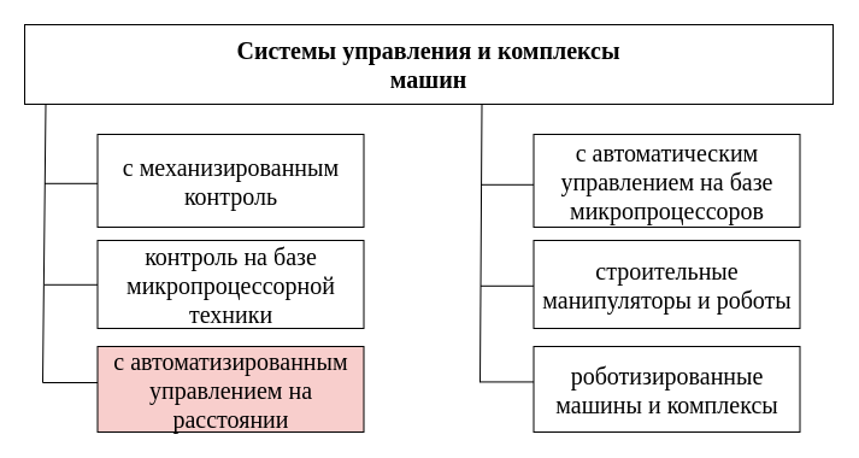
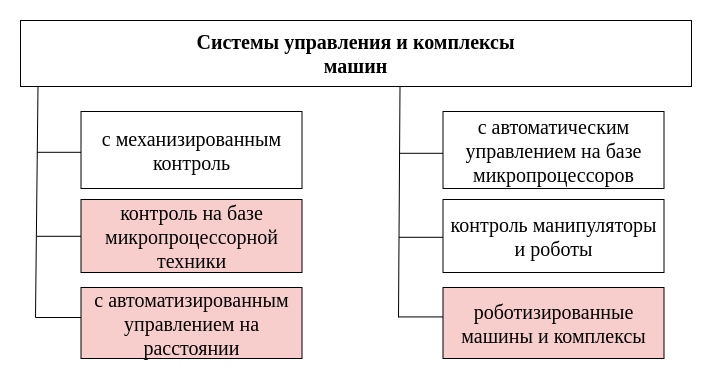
  <mxCell id="0" />
  <mxCell id="1" parent="0" />
  <mxCell id="2" value="Системы управления&amp;nbsp;и комплексы&lt;div&gt;машин&lt;/div&gt;" style="rounded=0;whiteSpace=wrap;html=1;fontSize=20;fontStyle=1;fontFamily=Times New Roman;" vertex="1" parent="1"><mxGeometry x="20" y="20" width="671" height="66" as="geometry" /></mxCell>
  <mxCell id="3" value="с автоматическим управлением на базе микропроцессоров" style="rounded=0;whiteSpace=wrap;html=1;fontSize=20;fontFamily=Times New Roman;" vertex="1" parent="1"><mxGeometry x="442.5" y="111" width="221" height="77" as="geometry" /></mxCell>
- <mxCell id="4" value="строительные манипуляторы и роботы" style="rounded=0;whiteSpace=wrap;html=1;fontSize=20;fontFamily=Times New Roman;" vertex="1" parent="1"><mxGeometry x="442.5" y="199" width="221" height="73" as="geometry" /></mxCell>
- <mxCell id="5" value="роботизированные машины и комплексы" style="rounded=0;whiteSpace=wrap;html=1;fontSize=20;fontFamily=Times New Roman;" vertex="1" parent="1"><mxGeometry x="442.5" y="287" width="221" height="71" as="geometry" /></mxCell>
+ <mxCell id="4" value="контроль манипуляторы и роботы" style="rounded=0;whiteSpace=wrap;html=1;fontSize=20;fontFamily=Times New Roman;" vertex="1" parent="1"><mxGeometry x="442.5" y="199" width="221" height="73" as="geometry" /></mxCell>
+ <mxCell id="5" value="роботизированные машины и комплексы" style="rounded=0;whiteSpace=wrap;html=1;fontSize=20;fontFamily=Times New Roman;fillColor=#f8cecc;" vertex="1" parent="1"><mxGeometry x="442.5" y="287" width="221" height="71" as="geometry" /></mxCell>
  <mxCell id="6" value="" style="endArrow=none;html=1;rounded=0;entryX=0.09;entryY=0.999;entryDx=0;entryDy=0;entryPerimeter=0;" edge="1" parent="1"><mxGeometry width="50" height="50" relative="1" as="geometry"><mxPoint x="398" y="317" as="sourcePoint" /><mxPoint x="399.5" y="86" as="targetPoint" /></mxGeometry></mxCell>
  <mxCell id="7" value="" style="endArrow=none;html=1;rounded=0;entryX=0;entryY=0.5;entryDx=0;entryDy=0;" edge="1" parent="1"><mxGeometry width="50" height="50" relative="1" as="geometry"><mxPoint x="398.5" y="316.43" as="sourcePoint" /><mxPoint x="442.5" y="316.43" as="targetPoint" /></mxGeometry></mxCell>
  <mxCell id="8" value="" style="endArrow=none;html=1;rounded=0;entryX=0;entryY=0.5;entryDx=0;entryDy=0;" edge="1" parent="1"><mxGeometry width="50" height="50" relative="1" as="geometry"><mxPoint x="398.5" y="236.8" as="sourcePoint" /><mxPoint x="442.5" y="236.8" as="targetPoint" /></mxGeometry></mxCell>
  <mxCell id="9" value="" style="endArrow=none;html=1;rounded=0;entryX=0;entryY=0.5;entryDx=0;entryDy=0;" edge="1" parent="1"><mxGeometry width="50" height="50" relative="1" as="geometry"><mxPoint x="398.5" y="152.8" as="sourcePoint" /><mxPoint x="442.5" y="152.8" as="targetPoint" /></mxGeometry></mxCell>
  <mxCell id="10" value="с механизированным контроль" style="rounded=0;whiteSpace=wrap;html=1;fontSize=20;fontFamily=Times New Roman;" vertex="1" parent="1"><mxGeometry x="80.5" y="111" width="221" height="77" as="geometry" /></mxCell>
- <mxCell id="11" value="контроль на базе микропроцессорной техники" style="rounded=0;whiteSpace=wrap;html=1;fontSize=20;fontFamily=Times New Roman;" vertex="1" parent="1"><mxGeometry x="80.5" y="199" width="221" height="73" as="geometry" /></mxCell>
+ <mxCell id="11" value="контроль на базе микропроцессорной техники" style="rounded=0;whiteSpace=wrap;html=1;fontSize=20;fontFamily=Times New Roman;fillColor=#f8cecc;" vertex="1" parent="1"><mxGeometry x="80.5" y="199" width="221" height="73" as="geometry" /></mxCell>
  <mxCell id="12" value="с автоматизированным управлением на расстоянии" style="rounded=0;whiteSpace=wrap;html=1;fontSize=20;fontFamily=Times New Roman;fillColor=#f8cecc;" vertex="1" parent="1"><mxGeometry x="80.5" y="287" width="221" height="71" as="geometry" /></mxCell>
  <mxCell id="13" value="" style="endArrow=none;html=1;rounded=0;entryX=0.09;entryY=0.999;entryDx=0;entryDy=0;entryPerimeter=0;" edge="1" parent="1"><mxGeometry width="50" height="50" relative="1" as="geometry"><mxPoint x="35" y="317" as="sourcePoint" /><mxPoint x="37.5" y="86" as="targetPoint" /></mxGeometry></mxCell>
  <mxCell id="14" value="" style="endArrow=none;html=1;rounded=0;entryX=0;entryY=0.5;entryDx=0;entryDy=0;" edge="1" parent="1"><mxGeometry width="50" height="50" relative="1" as="geometry"><mxPoint x="35" y="317" as="sourcePoint" /><mxPoint x="80.5" y="317" as="targetPoint" /></mxGeometry></mxCell>
  <mxCell id="15" value="" style="endArrow=none;html=1;rounded=0;entryX=0;entryY=0.5;entryDx=0;entryDy=0;" edge="1" parent="1"><mxGeometry width="50" height="50" relative="1" as="geometry"><mxPoint x="36.5" y="235.8" as="sourcePoint" /><mxPoint x="80.5" y="235.8" as="targetPoint" /></mxGeometry></mxCell>
  <mxCell id="16" value="" style="endArrow=none;html=1;rounded=0;entryX=0;entryY=0.5;entryDx=0;entryDy=0;" edge="1" parent="1"><mxGeometry width="50" height="50" relative="1" as="geometry"><mxPoint x="36.5" y="151.8" as="sourcePoint" /><mxPoint x="80.5" y="151.8" as="targetPoint" /></mxGeometry></mxCell>
